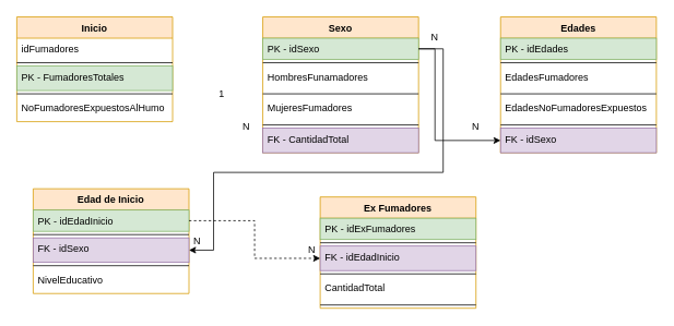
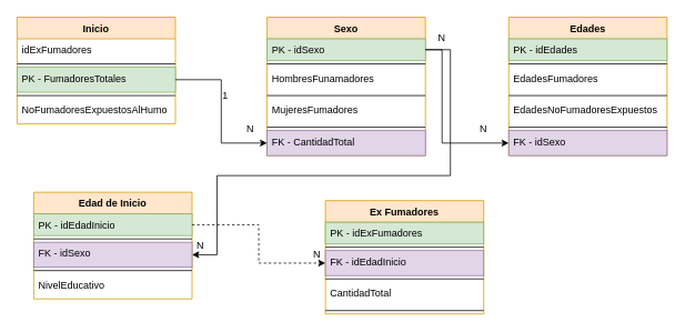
  <mxCell id="0" />
  <mxCell id="1" parent="0" />
  <mxCell id="2" value="Inicio" style="swimlane;fontStyle=1;align=center;verticalAlign=top;childLayout=stackLayout;horizontal=1;startSize=26;horizontalStack=0;resizeParent=1;resizeParentMax=0;resizeLast=0;collapsible=1;marginBottom=0;fillColor=#ffe6cc;strokeColor=#d79b00;" parent="1" vertex="1"><mxGeometry x="20" y="20" width="190" height="128" as="geometry"><mxRectangle x="10" y="60" width="100" height="26" as="alternateBounds" /></mxGeometry></mxCell>
- <mxCell id="3" value="idFumadores" style="text;align=left;verticalAlign=top;spacingLeft=4;spacingRight=4;overflow=hidden;rotatable=0;points=[[0,0.5],[1,0.5]];portConstraint=eastwest;" parent="2" vertex="1"><mxGeometry y="26" width="190" height="26" as="geometry" /></mxCell>
+ <mxCell id="3" value="idExFumadores" style="text;align=left;verticalAlign=top;spacingLeft=4;spacingRight=4;overflow=hidden;rotatable=0;points=[[0,0.5],[1,0.5]];portConstraint=eastwest;" parent="2" vertex="1"><mxGeometry y="26" width="190" height="26" as="geometry" /></mxCell>
  <mxCell id="4" value="" style="line;strokeWidth=1;fillColor=none;align=left;verticalAlign=middle;spacingTop=-1;spacingLeft=3;spacingRight=3;rotatable=0;labelPosition=right;points=[];portConstraint=eastwest;" parent="2" vertex="1"><mxGeometry y="52" width="190" height="8" as="geometry" /></mxCell>
  <mxCell id="5" value="PK - FumadoresTotales" style="text;strokeColor=#82b366;fillColor=#d5e8d4;align=left;verticalAlign=top;spacingLeft=4;spacingRight=4;overflow=hidden;rotatable=0;points=[[0,0.5],[1,0.5]];portConstraint=eastwest;" parent="2" vertex="1"><mxGeometry y="60" width="190" height="30" as="geometry" /></mxCell>
  <mxCell id="6" value="" style="line;strokeWidth=1;fillColor=none;align=left;verticalAlign=middle;spacingTop=-1;spacingLeft=3;spacingRight=3;rotatable=0;labelPosition=right;points=[];portConstraint=eastwest;" parent="2" vertex="1"><mxGeometry y="90" width="190" height="8" as="geometry" /></mxCell>
  <mxCell id="7" value="NoFumadoresExpuestosAlHumo" style="text;strokeColor=none;fillColor=none;align=left;verticalAlign=top;spacingLeft=4;spacingRight=4;overflow=hidden;rotatable=0;points=[[0,0.5],[1,0.5]];portConstraint=eastwest;" parent="2" vertex="1"><mxGeometry y="98" width="190" height="30" as="geometry" /></mxCell>
  <mxCell id="8" value="Sexo" style="swimlane;fontStyle=1;align=center;verticalAlign=top;childLayout=stackLayout;horizontal=1;startSize=26;horizontalStack=0;resizeParent=1;resizeParentMax=0;resizeLast=0;collapsible=1;marginBottom=0;fillColor=#ffe6cc;strokeColor=#d79b00;" parent="1" vertex="1"><mxGeometry x="320" y="20" width="190" height="166" as="geometry"><mxRectangle x="10" y="60" width="100" height="26" as="alternateBounds" /></mxGeometry></mxCell>
  <mxCell id="9" value="PK - idSexo" style="text;strokeColor=#82b366;fillColor=#d5e8d4;align=left;verticalAlign=top;spacingLeft=4;spacingRight=4;overflow=hidden;rotatable=0;points=[[0,0.5],[1,0.5]];portConstraint=eastwest;" parent="8" vertex="1"><mxGeometry y="26" width="190" height="26" as="geometry" /></mxCell>
  <mxCell id="10" value="" style="line;strokeWidth=1;fillColor=none;align=left;verticalAlign=middle;spacingTop=-1;spacingLeft=3;spacingRight=3;rotatable=0;labelPosition=right;points=[];portConstraint=eastwest;" parent="8" vertex="1"><mxGeometry y="52" width="190" height="8" as="geometry" /></mxCell>
  <mxCell id="11" value="HombresFunamadores" style="text;strokeColor=none;fillColor=none;align=left;verticalAlign=top;spacingLeft=4;spacingRight=4;overflow=hidden;rotatable=0;points=[[0,0.5],[1,0.5]];portConstraint=eastwest;" parent="8" vertex="1"><mxGeometry y="60" width="190" height="30" as="geometry" /></mxCell>
  <mxCell id="12" value="" style="line;strokeWidth=1;fillColor=none;align=left;verticalAlign=middle;spacingTop=-1;spacingLeft=3;spacingRight=3;rotatable=0;labelPosition=right;points=[];portConstraint=eastwest;" parent="8" vertex="1"><mxGeometry y="90" width="190" height="8" as="geometry" /></mxCell>
  <mxCell id="13" value="MujeresFumadores" style="text;strokeColor=none;fillColor=none;align=left;verticalAlign=top;spacingLeft=4;spacingRight=4;overflow=hidden;rotatable=0;points=[[0,0.5],[1,0.5]];portConstraint=eastwest;" parent="8" vertex="1"><mxGeometry y="98" width="190" height="30" as="geometry" /></mxCell>
  <mxCell id="14" value="" style="line;strokeWidth=1;fillColor=none;align=left;verticalAlign=middle;spacingTop=-1;spacingLeft=3;spacingRight=3;rotatable=0;labelPosition=right;points=[];portConstraint=eastwest;" parent="8" vertex="1"><mxGeometry y="128" width="190" height="8" as="geometry" /></mxCell>
  <mxCell id="15" value="FK - CantidadTotal" style="text;strokeColor=#9673a6;fillColor=#e1d5e7;align=left;verticalAlign=top;spacingLeft=4;spacingRight=4;overflow=hidden;rotatable=0;points=[[0,0.5],[1,0.5]];portConstraint=eastwest;" parent="8" vertex="1"><mxGeometry y="136" width="190" height="30" as="geometry" /></mxCell>
  <mxCell id="16" value="Edades" style="swimlane;fontStyle=1;align=center;verticalAlign=top;childLayout=stackLayout;horizontal=1;startSize=26;horizontalStack=0;resizeParent=1;resizeParentMax=0;resizeLast=0;collapsible=1;marginBottom=0;fillColor=#ffe6cc;strokeColor=#d79b00;" parent="1" vertex="1"><mxGeometry x="610" y="20" width="190" height="166" as="geometry"><mxRectangle x="10" y="60" width="100" height="26" as="alternateBounds" /></mxGeometry></mxCell>
  <mxCell id="17" value="PK - idEdades" style="text;strokeColor=#82b366;fillColor=#d5e8d4;align=left;verticalAlign=top;spacingLeft=4;spacingRight=4;overflow=hidden;rotatable=0;points=[[0,0.5],[1,0.5]];portConstraint=eastwest;" parent="16" vertex="1"><mxGeometry y="26" width="190" height="26" as="geometry" /></mxCell>
  <mxCell id="18" value="" style="line;strokeWidth=1;fillColor=none;align=left;verticalAlign=middle;spacingTop=-1;spacingLeft=3;spacingRight=3;rotatable=0;labelPosition=right;points=[];portConstraint=eastwest;" parent="16" vertex="1"><mxGeometry y="52" width="190" height="8" as="geometry" /></mxCell>
  <mxCell id="19" value="EdadesFumadores" style="text;strokeColor=none;fillColor=none;align=left;verticalAlign=top;spacingLeft=4;spacingRight=4;overflow=hidden;rotatable=0;points=[[0,0.5],[1,0.5]];portConstraint=eastwest;" parent="16" vertex="1"><mxGeometry y="60" width="190" height="30" as="geometry" /></mxCell>
  <mxCell id="20" value="" style="line;strokeWidth=1;fillColor=none;align=left;verticalAlign=middle;spacingTop=-1;spacingLeft=3;spacingRight=3;rotatable=0;labelPosition=right;points=[];portConstraint=eastwest;" parent="16" vertex="1"><mxGeometry y="90" width="190" height="8" as="geometry" /></mxCell>
  <mxCell id="21" value="EdadesNoFumadoresExpuestos" style="text;strokeColor=none;fillColor=none;align=left;verticalAlign=top;spacingLeft=4;spacingRight=4;overflow=hidden;rotatable=0;points=[[0,0.5],[1,0.5]];portConstraint=eastwest;" parent="16" vertex="1"><mxGeometry y="98" width="190" height="30" as="geometry" /></mxCell>
  <mxCell id="22" value="" style="line;strokeWidth=1;fillColor=none;align=left;verticalAlign=middle;spacingTop=-1;spacingLeft=3;spacingRight=3;rotatable=0;labelPosition=right;points=[];portConstraint=eastwest;" parent="16" vertex="1"><mxGeometry y="128" width="190" height="8" as="geometry" /></mxCell>
  <mxCell id="23" value="FK - idSexo" style="text;strokeColor=#9673a6;fillColor=#e1d5e7;align=left;verticalAlign=top;spacingLeft=4;spacingRight=4;overflow=hidden;rotatable=0;points=[[0,0.5],[1,0.5]];portConstraint=eastwest;" parent="16" vertex="1"><mxGeometry y="136" width="190" height="30" as="geometry" /></mxCell>
  <mxCell id="24" value="Edad de Inicio" style="swimlane;fontStyle=1;align=center;verticalAlign=top;childLayout=stackLayout;horizontal=1;startSize=26;horizontalStack=0;resizeParent=1;resizeParentMax=0;resizeLast=0;collapsible=1;marginBottom=0;fillColor=#ffe6cc;strokeColor=#d79b00;" parent="1" vertex="1"><mxGeometry x="40" y="230" width="190" height="128" as="geometry"><mxRectangle x="10" y="60" width="100" height="26" as="alternateBounds" /></mxGeometry></mxCell>
  <mxCell id="25" value="PK - idEdadInicio" style="text;strokeColor=#82b366;fillColor=#d5e8d4;align=left;verticalAlign=top;spacingLeft=4;spacingRight=4;overflow=hidden;rotatable=0;points=[[0,0.5],[1,0.5]];portConstraint=eastwest;" parent="24" vertex="1"><mxGeometry y="26" width="190" height="26" as="geometry" /></mxCell>
  <mxCell id="26" value="" style="line;strokeWidth=1;fillColor=none;align=left;verticalAlign=middle;spacingTop=-1;spacingLeft=3;spacingRight=3;rotatable=0;labelPosition=right;points=[];portConstraint=eastwest;" parent="24" vertex="1"><mxGeometry y="52" width="190" height="8" as="geometry" /></mxCell>
  <mxCell id="27" value="FK - idSexo" style="text;strokeColor=#9673a6;fillColor=#e1d5e7;align=left;verticalAlign=top;spacingLeft=4;spacingRight=4;overflow=hidden;rotatable=0;points=[[0,0.5],[1,0.5]];portConstraint=eastwest;" parent="24" vertex="1"><mxGeometry y="60" width="190" height="30" as="geometry" /></mxCell>
  <mxCell id="28" value="" style="line;strokeWidth=1;fillColor=none;align=left;verticalAlign=middle;spacingTop=-1;spacingLeft=3;spacingRight=3;rotatable=0;labelPosition=right;points=[];portConstraint=eastwest;" parent="24" vertex="1"><mxGeometry y="90" width="190" height="8" as="geometry" /></mxCell>
  <mxCell id="29" value="NivelEducativo" style="text;strokeColor=none;fillColor=none;align=left;verticalAlign=top;spacingLeft=4;spacingRight=4;overflow=hidden;rotatable=0;points=[[0,0.5],[1,0.5]];portConstraint=eastwest;" parent="24" vertex="1"><mxGeometry y="98" width="190" height="30" as="geometry" /></mxCell>
+ <mxCell id="30" style="edgeStyle=orthogonalEdgeStyle;rounded=0;orthogonalLoop=1;jettySize=auto;html=1;entryX=0;entryY=0.5;entryDx=0;entryDy=0;" parent="1" source="5" target="15" edge="1"><mxGeometry relative="1" as="geometry" /></mxCell>
  <mxCell id="31" style="edgeStyle=orthogonalEdgeStyle;rounded=0;orthogonalLoop=1;jettySize=auto;html=1;" parent="1" source="9" target="27" edge="1"><mxGeometry relative="1" as="geometry"><Array as="points"><mxPoint x="540" y="59" /><mxPoint x="540" y="210" /><mxPoint x="260" y="210" /><mxPoint x="260" y="305" /></Array></mxGeometry></mxCell>
  <mxCell id="32" value="Ex Fumadores" style="swimlane;fontStyle=1;align=center;verticalAlign=top;childLayout=stackLayout;horizontal=1;startSize=26;horizontalStack=0;resizeParent=1;resizeParentMax=0;resizeLast=0;collapsible=1;marginBottom=0;fillColor=#ffe6cc;strokeColor=#d79b00;" parent="1" vertex="1"><mxGeometry x="390" y="240" width="190" height="136" as="geometry"><mxRectangle x="10" y="60" width="100" height="26" as="alternateBounds" /></mxGeometry></mxCell>
  <mxCell id="33" value="PK - idExFumadores" style="text;strokeColor=#82b366;fillColor=#d5e8d4;align=left;verticalAlign=top;spacingLeft=4;spacingRight=4;overflow=hidden;rotatable=0;points=[[0,0.5],[1,0.5]];portConstraint=eastwest;" parent="32" vertex="1"><mxGeometry y="26" width="190" height="26" as="geometry" /></mxCell>
  <mxCell id="34" value="" style="line;strokeWidth=1;fillColor=none;align=left;verticalAlign=middle;spacingTop=-1;spacingLeft=3;spacingRight=3;rotatable=0;labelPosition=right;points=[];portConstraint=eastwest;" parent="32" vertex="1"><mxGeometry y="52" width="190" height="8" as="geometry" /></mxCell>
  <mxCell id="35" value="FK - idEdadInicio" style="text;strokeColor=#9673a6;fillColor=#e1d5e7;align=left;verticalAlign=top;spacingLeft=4;spacingRight=4;overflow=hidden;rotatable=0;points=[[0,0.5],[1,0.5]];portConstraint=eastwest;" parent="32" vertex="1"><mxGeometry y="60" width="190" height="30" as="geometry" /></mxCell>
  <mxCell id="36" value="" style="line;strokeWidth=1;fillColor=none;align=left;verticalAlign=middle;spacingTop=-1;spacingLeft=3;spacingRight=3;rotatable=0;labelPosition=right;points=[];portConstraint=eastwest;" parent="32" vertex="1"><mxGeometry y="90" width="190" height="8" as="geometry" /></mxCell>
  <mxCell id="37" value="CantidadTotal" style="text;align=left;verticalAlign=top;spacingLeft=4;spacingRight=4;overflow=hidden;rotatable=0;points=[[0,0.5],[1,0.5]];portConstraint=eastwest;" parent="32" vertex="1"><mxGeometry y="98" width="190" height="30" as="geometry" /></mxCell>
  <mxCell id="38" value="" style="line;strokeWidth=1;fillColor=none;align=left;verticalAlign=middle;spacingTop=-1;spacingLeft=3;spacingRight=3;rotatable=0;labelPosition=right;points=[];portConstraint=eastwest;" parent="32" vertex="1"><mxGeometry y="128" width="190" height="8" as="geometry" /></mxCell>
  <mxCell id="39" style="edgeStyle=orthogonalEdgeStyle;rounded=0;orthogonalLoop=1;jettySize=auto;html=1;dashed=1;" parent="1" source="25" target="35" edge="1"><mxGeometry relative="1" as="geometry" /></mxCell>
  <mxCell id="40" style="edgeStyle=orthogonalEdgeStyle;rounded=0;orthogonalLoop=1;jettySize=auto;html=1;startArrow=none;" parent="1" source="43" target="23" edge="1"><mxGeometry relative="1" as="geometry" /></mxCell>
  <mxCell id="41" value="1" style="text;html=1;strokeColor=none;fillColor=none;align=center;verticalAlign=middle;whiteSpace=wrap;rounded=0;" vertex="1" parent="1"><mxGeometry x="240" y="100" width="60" height="30" as="geometry" /></mxCell>
  <mxCell id="42" value="N" style="text;html=1;strokeColor=none;fillColor=none;align=center;verticalAlign=middle;whiteSpace=wrap;rounded=0;" vertex="1" parent="1"><mxGeometry x="270" y="140" width="60" height="30" as="geometry" /></mxCell>
  <mxCell id="43" value="N" style="text;html=1;strokeColor=none;fillColor=none;align=center;verticalAlign=middle;whiteSpace=wrap;rounded=0;" vertex="1" parent="1"><mxGeometry x="500" y="30" width="60" height="30" as="geometry" /></mxCell>
  <mxCell id="44" value="" style="edgeStyle=orthogonalEdgeStyle;rounded=0;orthogonalLoop=1;jettySize=auto;html=1;endArrow=none;" edge="1" parent="1" source="9" target="43"><mxGeometry relative="1" as="geometry"><mxPoint x="510" y="59" as="sourcePoint" /><mxPoint x="610" y="171" as="targetPoint" /></mxGeometry></mxCell>
  <mxCell id="45" value="N" style="text;html=1;strokeColor=none;fillColor=none;align=center;verticalAlign=middle;whiteSpace=wrap;rounded=0;" vertex="1" parent="1"><mxGeometry x="550" y="140" width="60" height="30" as="geometry" /></mxCell>
  <mxCell id="46" value="N" style="text;html=1;strokeColor=none;fillColor=none;align=center;verticalAlign=middle;whiteSpace=wrap;rounded=0;" vertex="1" parent="1"><mxGeometry x="210" y="279" width="60" height="30" as="geometry" /></mxCell>
  <mxCell id="47" value="N" style="text;html=1;strokeColor=none;fillColor=none;align=center;verticalAlign=middle;whiteSpace=wrap;rounded=0;" vertex="1" parent="1"><mxGeometry x="350" y="290" width="60" height="30" as="geometry" /></mxCell>
